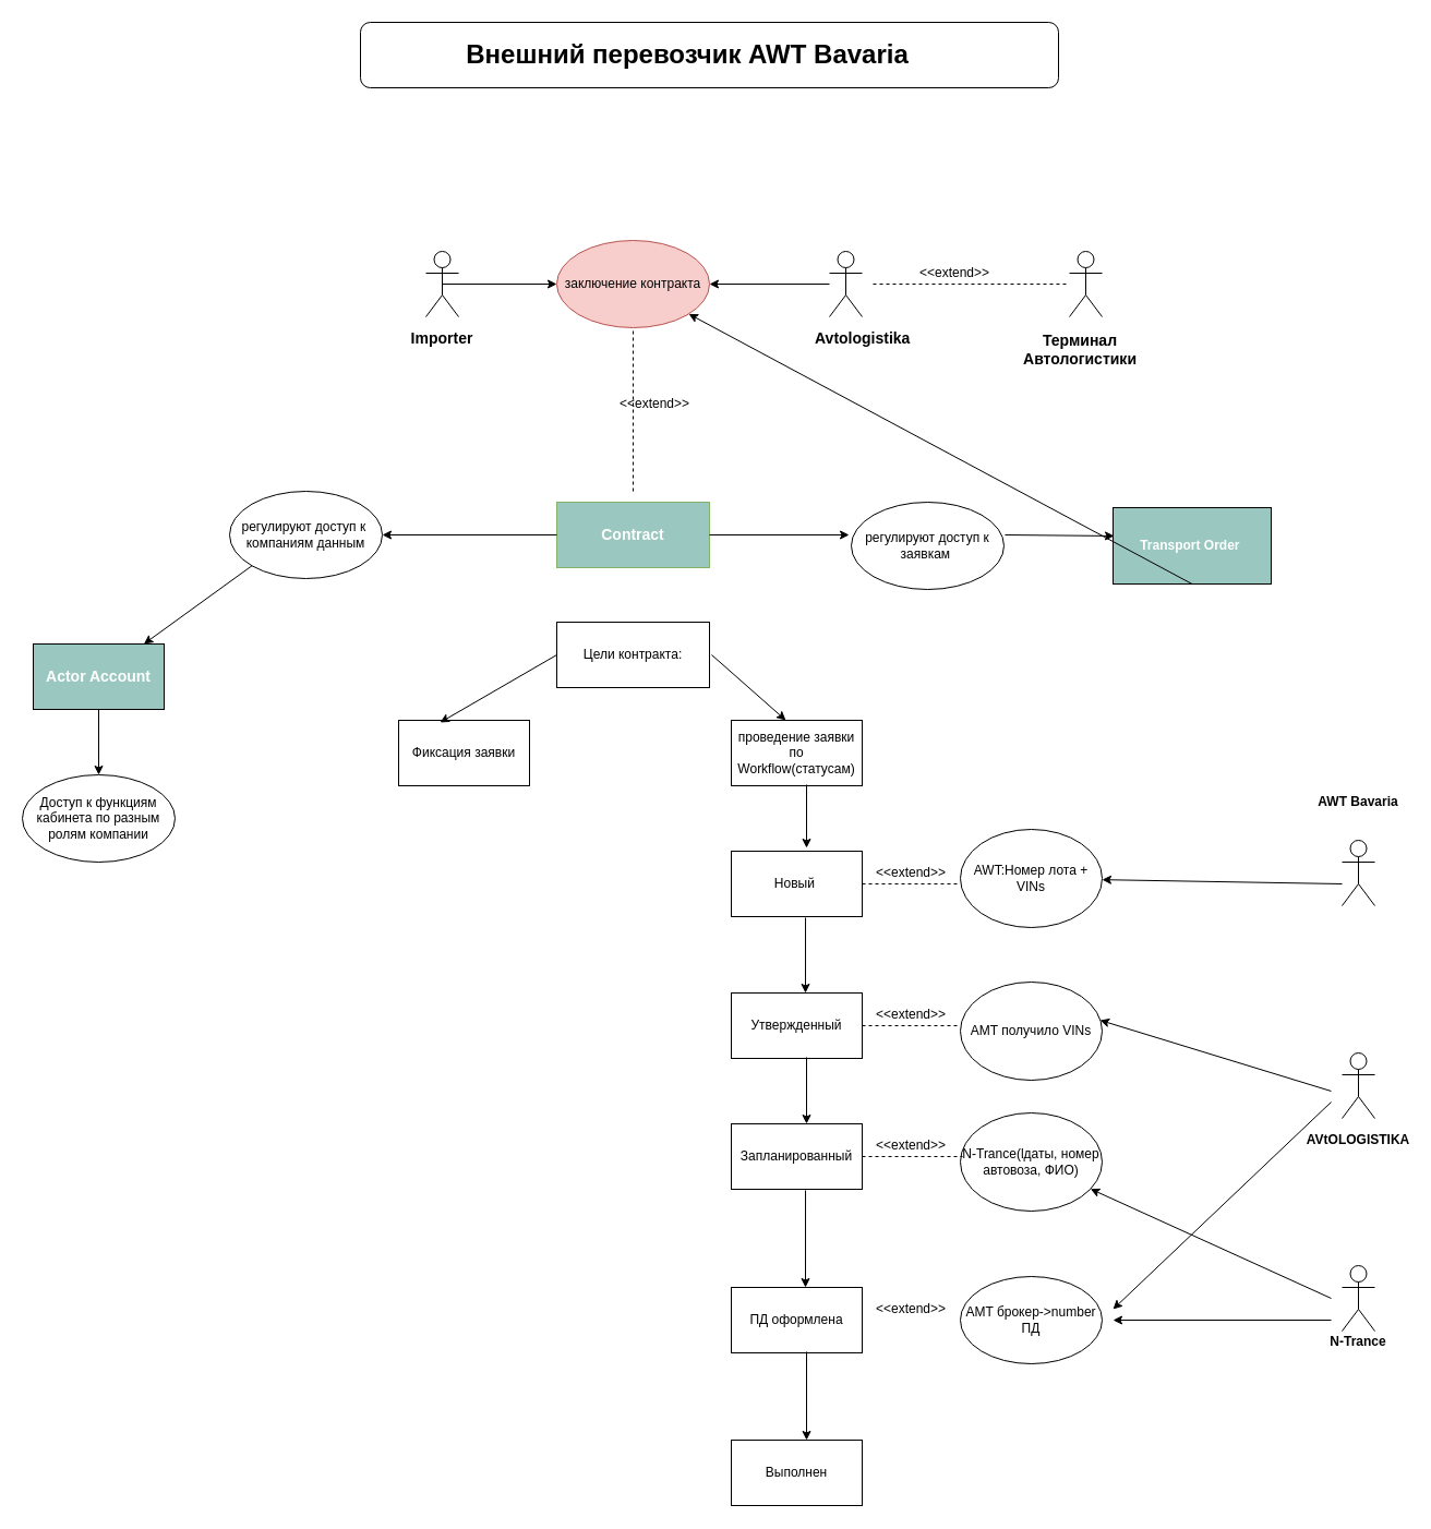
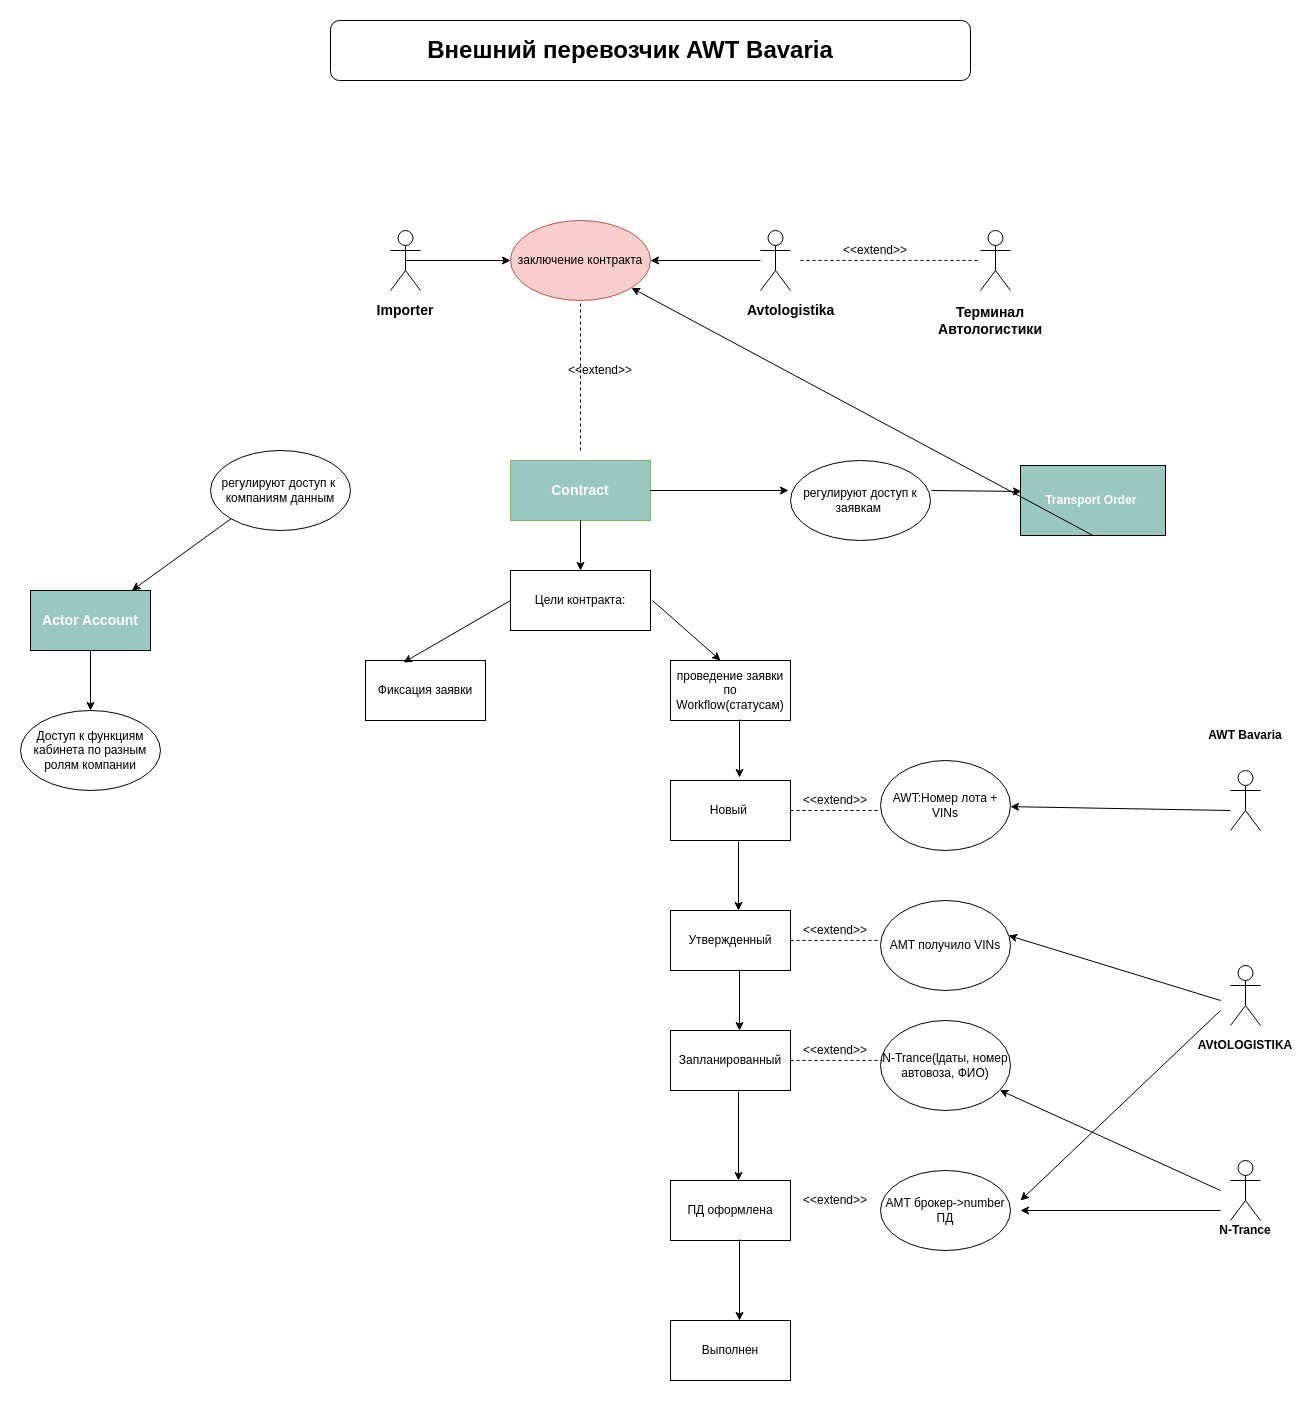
  <mxCell id="0" />
  <mxCell id="1" parent="0" />
  <mxCell id="2" value="Цели контракта:" style="rounded=0;whiteSpace=wrap;html=1;" vertex="1" parent="1"><mxGeometry x="510" y="570" width="140" height="60" as="geometry" /></mxCell>
  <mxCell id="3" value="Фиксация заявки" style="rounded=0;whiteSpace=wrap;html=1;" vertex="1" parent="1"><mxGeometry x="365" y="660" width="120" height="60" as="geometry" /></mxCell>
  <mxCell id="4" value="проведение заявки по Workflow(статусам)" style="rounded=0;whiteSpace=wrap;html=1;" vertex="1" parent="1"><mxGeometry x="670" y="660" width="120" height="60" as="geometry" /></mxCell>
  <mxCell id="5" value="" style="endArrow=classic;html=1;entryX=0.575;entryY=-0.05;entryDx=0;entryDy=0;entryPerimeter=0;" edge="1" parent="1" target="6"><mxGeometry width="50" height="50" relative="1" as="geometry"><mxPoint x="739" y="719" as="sourcePoint" /><mxPoint x="738" y="770" as="targetPoint" /></mxGeometry></mxCell>
  <mxCell id="6" value="Новый&amp;nbsp;" style="rounded=0;whiteSpace=wrap;html=1;" vertex="1" parent="1"><mxGeometry x="670" y="780" width="120" height="60" as="geometry" /></mxCell>
  <mxCell id="7" value="" style="endArrow=classic;html=1;exitX=0;exitY=0.5;exitDx=0;exitDy=0;entryX=0.317;entryY=0.033;entryDx=0;entryDy=0;entryPerimeter=0;" edge="1" parent="1" source="2" target="3"><mxGeometry width="50" height="50" relative="1" as="geometry"><mxPoint x="380" y="650" as="sourcePoint" /><mxPoint x="430" y="600" as="targetPoint" /></mxGeometry></mxCell>
  <mxCell id="8" value="" style="endArrow=classic;html=1;" edge="1" parent="1"><mxGeometry width="50" height="50" relative="1" as="geometry"><mxPoint x="652" y="600" as="sourcePoint" /><mxPoint x="720" y="660" as="targetPoint" /></mxGeometry></mxCell>
  <mxCell id="9" value="" style="endArrow=classic;html=1;exitX=0.567;exitY=1.017;exitDx=0;exitDy=0;exitPerimeter=0;" edge="1" parent="1" source="6"><mxGeometry width="50" height="50" relative="1" as="geometry"><mxPoint x="730" y="960" as="sourcePoint" /><mxPoint x="738" y="910" as="targetPoint" /></mxGeometry></mxCell>
  <mxCell id="10" value="Утвержденный" style="rounded=0;whiteSpace=wrap;html=1;" vertex="1" parent="1"><mxGeometry x="670" y="910" width="120" height="60" as="geometry" /></mxCell>
  <mxCell id="11" value="" style="endArrow=none;dashed=1;html=1;exitX=1;exitY=0.5;exitDx=0;exitDy=0;" edge="1" parent="1" source="6"><mxGeometry width="50" height="50" relative="1" as="geometry"><mxPoint x="830" y="850" as="sourcePoint" /><mxPoint x="880" y="810" as="targetPoint" /></mxGeometry></mxCell>
  <mxCell id="12" value="" style="endArrow=none;dashed=1;html=1;exitX=1;exitY=0.5;exitDx=0;exitDy=0;" edge="1" parent="1" source="10"><mxGeometry width="50" height="50" relative="1" as="geometry"><mxPoint x="850" y="970" as="sourcePoint" /><mxPoint x="880" y="940" as="targetPoint" /></mxGeometry></mxCell>
  <mxCell id="13" value="&lt;span style=&quot;white-space: normal&quot;&gt;AWT:Номер лота + VINs&lt;/span&gt;" style="ellipse;whiteSpace=wrap;html=1;" vertex="1" parent="1"><mxGeometry x="880" y="760" width="130" height="90" as="geometry" /></mxCell>
  <mxCell id="14" value="AMT получило VINs" style="ellipse;whiteSpace=wrap;html=1;" vertex="1" parent="1"><mxGeometry x="880" y="900" width="130" height="90" as="geometry" /></mxCell>
  <mxCell id="15" value="" style="endArrow=classic;html=1;exitX=0.575;exitY=0.983;exitDx=0;exitDy=0;exitPerimeter=0;" edge="1" parent="1" source="10"><mxGeometry width="50" height="50" relative="1" as="geometry"><mxPoint x="730" y="1080" as="sourcePoint" /><mxPoint x="739" y="1030" as="targetPoint" /></mxGeometry></mxCell>
  <mxCell id="16" value="Запланированный" style="rounded=0;whiteSpace=wrap;html=1;" vertex="1" parent="1"><mxGeometry x="670" y="1030" width="120" height="60" as="geometry" /></mxCell>
  <mxCell id="17" value="N-Trance(lдаты, номер автовоза, ФИО)" style="ellipse;whiteSpace=wrap;html=1;" vertex="1" parent="1"><mxGeometry x="880" y="1020" width="130" height="90" as="geometry" /></mxCell>
  <mxCell id="18" value="" style="endArrow=none;dashed=1;html=1;exitX=1;exitY=0.5;exitDx=0;exitDy=0;" edge="1" parent="1" source="16"><mxGeometry width="50" height="50" relative="1" as="geometry"><mxPoint x="800" y="1090" as="sourcePoint" /><mxPoint x="882" y="1060" as="targetPoint" /></mxGeometry></mxCell>
  <mxCell id="19" value="" style="endArrow=classic;html=1;exitX=0.567;exitY=1.017;exitDx=0;exitDy=0;exitPerimeter=0;" edge="1" parent="1" source="16"><mxGeometry width="50" height="50" relative="1" as="geometry"><mxPoint x="750" y="1210" as="sourcePoint" /><mxPoint x="738" y="1180" as="targetPoint" /></mxGeometry></mxCell>
  <mxCell id="20" value="ПД оформлена" style="rounded=0;whiteSpace=wrap;html=1;" vertex="1" parent="1"><mxGeometry x="670" y="1180" width="120" height="60" as="geometry" /></mxCell>
  <mxCell id="21" value="AMT брокер-&amp;gt;number ПД" style="ellipse;whiteSpace=wrap;html=1;" vertex="1" parent="1"><mxGeometry x="880" y="1170" width="130" height="80" as="geometry" /></mxCell>
  <mxCell id="22" value="&amp;lt;&amp;lt;extend&amp;gt;&amp;gt;" style="text;html=1;strokeColor=none;fillColor=none;align=center;verticalAlign=middle;whiteSpace=wrap;rounded=0;" vertex="1" parent="1"><mxGeometry x="815" y="790" width="40" height="20" as="geometry" /></mxCell>
  <mxCell id="23" value="&amp;lt;&amp;lt;extend&amp;gt;&amp;gt;" style="text;html=1;strokeColor=none;fillColor=none;align=center;verticalAlign=middle;whiteSpace=wrap;rounded=0;" vertex="1" parent="1"><mxGeometry x="815" y="920" width="40" height="20" as="geometry" /></mxCell>
  <mxCell id="24" value="&amp;lt;&amp;lt;extend&amp;gt;&amp;gt;" style="text;html=1;strokeColor=none;fillColor=none;align=center;verticalAlign=middle;whiteSpace=wrap;rounded=0;" vertex="1" parent="1"><mxGeometry x="815" y="1040" width="40" height="20" as="geometry" /></mxCell>
  <mxCell id="25" value="&amp;lt;&amp;lt;extend&amp;gt;&amp;gt;" style="text;html=1;strokeColor=none;fillColor=none;align=center;verticalAlign=middle;whiteSpace=wrap;rounded=0;" vertex="1" parent="1"><mxGeometry x="815" y="1190" width="40" height="20" as="geometry" /></mxCell>
  <mxCell id="26" value="" style="endArrow=classic;html=1;exitX=0.575;exitY=0.983;exitDx=0;exitDy=0;exitPerimeter=0;" edge="1" parent="1" source="20"><mxGeometry width="50" height="50" relative="1" as="geometry"><mxPoint x="720" y="1370" as="sourcePoint" /><mxPoint x="739" y="1320" as="targetPoint" /></mxGeometry></mxCell>
  <mxCell id="27" value="Выполнен" style="rounded=0;whiteSpace=wrap;html=1;" vertex="1" parent="1"><mxGeometry x="670" y="1320" width="120" height="60" as="geometry" /></mxCell>
  <mxCell id="28" value="Actor" style="shape=umlActor;verticalLabelPosition=bottom;labelBackgroundColor=#ffffff;verticalAlign=top;html=1;outlineConnect=0;noLabel=1;" vertex="1" parent="1"><mxGeometry x="1230" y="770" width="30" height="60" as="geometry" /></mxCell>
  <mxCell id="29" value="Actor" style="shape=umlActor;verticalLabelPosition=bottom;labelBackgroundColor=#ffffff;verticalAlign=top;html=1;outlineConnect=0;noLabel=1;" vertex="1" parent="1"><mxGeometry x="1230" y="965" width="30" height="60" as="geometry" /></mxCell>
  <mxCell id="30" value="Actor" style="shape=umlActor;verticalLabelPosition=bottom;labelBackgroundColor=#ffffff;verticalAlign=top;html=1;outlineConnect=0;noLabel=1;" vertex="1" parent="1"><mxGeometry x="1230" y="1160" width="30" height="60" as="geometry" /></mxCell>
  <mxCell id="31" value="&lt;b&gt;AWT Bavaria&lt;/b&gt;" style="text;html=1;strokeColor=none;fillColor=none;align=center;verticalAlign=middle;whiteSpace=wrap;rounded=0;" vertex="1" parent="1"><mxGeometry x="1200" y="720" width="90" height="30" as="geometry" /></mxCell>
  <mxCell id="32" value="&lt;b&gt;AVtOLOGISTIKA&lt;/b&gt;" style="text;html=1;strokeColor=none;fillColor=none;align=center;verticalAlign=middle;whiteSpace=wrap;rounded=0;" vertex="1" parent="1"><mxGeometry x="1225" y="1035" width="40" height="20" as="geometry" /></mxCell>
  <mxCell id="33" value="&lt;b&gt;N-Trance&lt;/b&gt;" style="text;html=1;strokeColor=none;fillColor=none;align=center;verticalAlign=middle;whiteSpace=wrap;rounded=0;" vertex="1" parent="1"><mxGeometry x="1210" y="1220" width="70" height="20" as="geometry" /></mxCell>
  <mxCell id="34" value="" style="endArrow=classic;html=1;" edge="1" parent="1" target="13"><mxGeometry width="50" height="50" relative="1" as="geometry"><mxPoint x="1230" y="810" as="sourcePoint" /><mxPoint x="1170" y="770" as="targetPoint" /></mxGeometry></mxCell>
  <mxCell id="35" value="" style="endArrow=classic;html=1;entryX=0.985;entryY=0.389;entryDx=0;entryDy=0;entryPerimeter=0;" edge="1" parent="1" target="14"><mxGeometry width="50" height="50" relative="1" as="geometry"><mxPoint x="1220" y="1000" as="sourcePoint" /><mxPoint x="1180" y="940" as="targetPoint" /></mxGeometry></mxCell>
  <mxCell id="36" value="" style="endArrow=classic;html=1;" edge="1" parent="1" target="17"><mxGeometry width="50" height="50" relative="1" as="geometry"><mxPoint x="1220" y="1190" as="sourcePoint" /><mxPoint x="1130" y="1080" as="targetPoint" /></mxGeometry></mxCell>
  <mxCell id="37" value="" style="endArrow=classic;html=1;" edge="1" parent="1"><mxGeometry width="50" height="50" relative="1" as="geometry"><mxPoint x="1220" y="1010" as="sourcePoint" /><mxPoint x="1020" y="1200" as="targetPoint" /></mxGeometry></mxCell>
  <mxCell id="38" value="&lt;b&gt;&lt;font style=&quot;font-size: 24px&quot;&gt;Внешний перевозчик AWT Bavaria&lt;/font&gt;&lt;/b&gt;" style="text;html=1;strokeColor=none;fillColor=none;align=center;verticalAlign=middle;whiteSpace=wrap;rounded=0;" vertex="1" parent="1"><mxGeometry x="310" width="640" height="60" as="geometry" y="20" /></mxCell>
  <mxCell id="39" value="&lt;b&gt;Transport Order&amp;nbsp;&lt;/b&gt;" style="rounded=0;whiteSpace=wrap;html=1;labelBackgroundColor=none;fillColor=#9AC7BF;fontColor=#FFFFFF;labelBorderColor=none;" vertex="1" parent="1"><mxGeometry x="1020" y="465" width="145" height="70" as="geometry" /></mxCell>
  <mxCell id="40" value="&lt;font style=&quot;font-size: 14px&quot; color=&quot;#ffffff&quot;&gt;&lt;b&gt;Contract&lt;/b&gt;&lt;/font&gt;" style="rounded=0;whiteSpace=wrap;html=1;labelBackgroundColor=none;fillColor=#9AC7BF;strokeColor=#82b366;" vertex="1" parent="1"><mxGeometry x="510" y="460" width="140" height="60" as="geometry" /></mxCell>
+ <mxCell id="41" value="" style="endArrow=classic;html=1;fontColor=#FFFFFF;entryX=0.5;entryY=0;entryDx=0;entryDy=0;" edge="1" parent="1" source="40" target="2"><mxGeometry width="50" height="50" relative="1" as="geometry"><mxPoint x="560" y="610" as="sourcePoint" /><mxPoint x="610" y="560" as="targetPoint" /></mxGeometry></mxCell>
  <mxCell id="42" value="" style="endArrow=classic;html=1;fontColor=#FFFFFF;" edge="1" parent="1"><mxGeometry width="50" height="50" relative="1" as="geometry"><mxPoint x="1220" y="1210" as="sourcePoint" /><mxPoint x="1020" y="1210" as="targetPoint" /></mxGeometry></mxCell>
  <mxCell id="43" value="&lt;font style=&quot;font-size: 14px&quot;&gt;&lt;b&gt;Actor Account&lt;/b&gt;&lt;/font&gt;" style="rounded=0;whiteSpace=wrap;html=1;labelBackgroundColor=none;fillColor=#9AC7BF;fontColor=#FFFFFF;" vertex="1" parent="1"><mxGeometry x="30" y="590" width="120" height="60" as="geometry" /></mxCell>
  <mxCell id="44" value="&lt;font color=&quot;#000000&quot;&gt;регулируют доступ к&amp;nbsp; компаниям данным&lt;/font&gt;" style="ellipse;whiteSpace=wrap;html=1;labelBackgroundColor=none;fillColor=none;fontColor=#FFFFFF;" vertex="1" parent="1"><mxGeometry x="210" y="450" width="140" height="80" as="geometry" /></mxCell>
- <mxCell id="45" value="" style="endArrow=classic;html=1;fontColor=#FFFFFF;exitX=0;exitY=0.5;exitDx=0;exitDy=0;entryX=1;entryY=0.5;entryDx=0;entryDy=0;" edge="1" parent="1" source="40" target="44"><mxGeometry width="50" height="50" relative="1" as="geometry"><mxPoint x="420" y="500" as="sourcePoint" /><mxPoint x="470" y="450" as="targetPoint" /></mxGeometry></mxCell>
  <mxCell id="46" value="Actor" style="shape=umlActor;verticalLabelPosition=bottom;labelBackgroundColor=#ffffff;verticalAlign=top;html=1;outlineConnect=0;fillColor=none;fontColor=#FFFFFF;" vertex="1" parent="1"><mxGeometry x="390" y="230" width="30" height="60" as="geometry" /></mxCell>
  <mxCell id="47" value="Actor" style="shape=umlActor;verticalLabelPosition=bottom;labelBackgroundColor=#ffffff;verticalAlign=top;html=1;outlineConnect=0;fillColor=none;fontColor=#FFFFFF;" vertex="1" parent="1"><mxGeometry x="760" y="230" width="30" height="60" as="geometry" /></mxCell>
  <mxCell id="48" value="Text" style="text;html=1;strokeColor=none;fillColor=none;align=center;verticalAlign=middle;whiteSpace=wrap;rounded=0;labelBackgroundColor=none;fontColor=#FFFFFF;" vertex="1" parent="1"><mxGeometry x="450" y="300" width="40" height="20" as="geometry" /></mxCell>
  <mxCell id="49" value="&lt;font color=&quot;#000000&quot;&gt;заключение контракта&lt;/font&gt;" style="ellipse;whiteSpace=wrap;html=1;labelBackgroundColor=none;fillColor=#f8cecc;strokeColor=#b85450;" vertex="1" parent="1"><mxGeometry x="510" y="220" width="140" height="80" as="geometry" /></mxCell>
  <mxCell id="50" value="&lt;span style=&quot;color: rgb(0 , 0 , 0)&quot;&gt;&lt;b&gt;&lt;font style=&quot;font-size: 14px&quot;&gt;Importer&lt;/font&gt;&lt;/b&gt;&lt;/span&gt;" style="text;html=1;strokeColor=none;fillColor=none;align=center;verticalAlign=middle;whiteSpace=wrap;rounded=0;labelBackgroundColor=none;fontColor=#FFFFFF;" vertex="1" parent="1"><mxGeometry x="385" y="300" width="40" height="20" as="geometry" /></mxCell>
  <mxCell id="51" value="&lt;font color=&quot;#000000&quot; style=&quot;font-size: 14px&quot;&gt;&lt;b&gt;Avtologistika&lt;/b&gt;&lt;/font&gt;" style="text;html=1;fontColor=#FFFFFF;" vertex="1" parent="1"><mxGeometry x="745" y="295" width="70" height="30" as="geometry" /></mxCell>
  <mxCell id="52" value="" style="endArrow=classic;html=1;fontColor=#FFFFFF;entryX=0;entryY=0.5;entryDx=0;entryDy=0;exitX=0.5;exitY=0.5;exitDx=0;exitDy=0;exitPerimeter=0;" edge="1" parent="1" source="46" target="49"><mxGeometry width="50" height="50" relative="1" as="geometry"><mxPoint x="410" y="270" as="sourcePoint" /><mxPoint x="500" y="250" as="targetPoint" /></mxGeometry></mxCell>
  <mxCell id="53" value="" style="endArrow=classic;html=1;fontColor=#FFFFFF;entryX=1;entryY=0.5;entryDx=0;entryDy=0;" edge="1" parent="1" target="49"><mxGeometry width="50" height="50" relative="1" as="geometry"><mxPoint x="760" y="260" as="sourcePoint" /><mxPoint x="720" y="310" as="targetPoint" /></mxGeometry></mxCell>
  <mxCell id="54" value="" style="endArrow=none;dashed=1;html=1;fontColor=#FFFFFF;entryX=0.5;entryY=1;entryDx=0;entryDy=0;" edge="1" parent="1" target="49"><mxGeometry width="50" height="50" relative="1" as="geometry"><mxPoint x="580" y="450" as="sourcePoint" /><mxPoint x="610" y="340" as="targetPoint" /></mxGeometry></mxCell>
  <mxCell id="55" value="" style="endArrow=classic;html=1;fontColor=#FFFFFF;exitX=0;exitY=1;exitDx=0;exitDy=0;" edge="1" parent="1" source="44" target="43"><mxGeometry width="50" height="50" relative="1" as="geometry"><mxPoint x="210" y="640" as="sourcePoint" /><mxPoint x="260" y="590" as="targetPoint" /></mxGeometry></mxCell>
  <mxCell id="56" value="&amp;lt;&amp;lt;extend&amp;gt;&amp;gt;" style="text;html=1;strokeColor=none;fillColor=none;align=center;verticalAlign=middle;whiteSpace=wrap;rounded=0;" vertex="1" parent="1"><mxGeometry x="580" y="360" width="40" height="20" as="geometry" /></mxCell>
  <mxCell id="57" value="" style="endArrow=classic;html=1;fontColor=#FFFFFF;exitX=1.007;exitY=0.375;exitDx=0;exitDy=0;exitPerimeter=0;entryX=0.007;entryY=0.371;entryDx=0;entryDy=0;entryPerimeter=0;" edge="1" parent="1" source="59" target="39"><mxGeometry width="50" height="50" relative="1" as="geometry"><mxPoint x="310" y="870" as="sourcePoint" /><mxPoint x="340" y="619" as="targetPoint" /></mxGeometry></mxCell>
  <mxCell id="58" value="" style="rounded=1;whiteSpace=wrap;html=1;labelBackgroundColor=none;fillColor=none;fontColor=#FFFFFF;" vertex="1" parent="1"><mxGeometry x="330" width="640" height="60" as="geometry" y="20" /></mxCell>
- <mxCell id="59" value="&lt;font color=&quot;#000000&quot;&gt;регулируют доступ к заявкам&amp;nbsp;&lt;/font&gt;" style="ellipse;whiteSpace=wrap;html=1;labelBackgroundColor=none;fillColor=none;fontColor=#FFFFFF;" vertex="1" parent="1"><mxGeometry x="780" y="460" width="140" height="80" as="geometry" /></mxCell>
+ <mxCell id="59" value="&lt;font color=&quot;#000000&quot;&gt;регулируют доступ к заявкам&amp;nbsp;&lt;/font&gt;" style="ellipse;whiteSpace=wrap;html=1;labelBackgroundColor=none;fillColor=none;fontColor=#FFFFFF;" vertex="1" parent="1"><mxGeometry x="790" y="460" width="140" height="80" as="geometry" /></mxCell>
  <mxCell id="60" value="" style="endArrow=classic;html=1;fontColor=#FFFFFF;exitX=1;exitY=0.5;exitDx=0;exitDy=0;entryX=-0.014;entryY=0.375;entryDx=0;entryDy=0;entryPerimeter=0;" edge="1" parent="1" source="40" target="59"><mxGeometry width="50" height="50" relative="1" as="geometry"><mxPoint x="670" y="500" as="sourcePoint" /><mxPoint x="720" y="450" as="targetPoint" /></mxGeometry></mxCell>
  <mxCell id="61" value="" style="endArrow=classic;html=1;fontColor=#FFFFFF;exitX=0.5;exitY=1;exitDx=0;exitDy=0;" edge="1" parent="1" source="39" target="49"><mxGeometry width="50" height="50" relative="1" as="geometry"><mxPoint x="880" y="670" as="sourcePoint" /><mxPoint x="930" y="620" as="targetPoint" /></mxGeometry></mxCell>
  <mxCell id="62" value="Доступ к функциям кабинета по разным ролям компании" style="ellipse;whiteSpace=wrap;html=1;labelBackgroundColor=none;fillColor=none;fontColor=#000000;" vertex="1" parent="1"><mxGeometry y="710" width="140" height="80" as="geometry" x="20" /></mxCell>
  <mxCell id="63" value="" style="endArrow=classic;html=1;fontColor=#FFFFFF;exitX=0.5;exitY=1;exitDx=0;exitDy=0;" edge="1" parent="1" source="43" target="62"><mxGeometry width="50" height="50" relative="1" as="geometry"><mxPoint x="270" y="790" as="sourcePoint" /><mxPoint x="320" y="740" as="targetPoint" /></mxGeometry></mxCell>
  <mxCell id="64" value="Actor" style="shape=umlActor;verticalLabelPosition=bottom;labelBackgroundColor=#ffffff;verticalAlign=top;html=1;outlineConnect=0;fillColor=none;fontColor=#FFFFFF;" vertex="1" parent="1"><mxGeometry x="980" y="230" width="30" height="60" as="geometry" /></mxCell>
  <mxCell id="65" value="" style="endArrow=none;dashed=1;html=1;fontColor=#FFFFFF;" edge="1" parent="1" target="64"><mxGeometry width="50" height="50" relative="1" as="geometry"><mxPoint x="800" y="260" as="sourcePoint" /><mxPoint x="980" y="240" as="targetPoint" /></mxGeometry></mxCell>
  <mxCell id="66" value="&amp;lt;&amp;lt;extend&amp;gt;&amp;gt;" style="text;html=1;strokeColor=none;fillColor=none;align=center;verticalAlign=middle;whiteSpace=wrap;rounded=0;" vertex="1" parent="1"><mxGeometry x="855" y="240" width="40" height="20" as="geometry" /></mxCell>
  <mxCell id="67" value="&lt;font color=&quot;#000000&quot; style=&quot;font-size: 14px&quot;&gt;&lt;b&gt;Терминал Автологистики&lt;/b&gt;&lt;/font&gt;" style="text;html=1;strokeColor=none;fillColor=none;align=center;verticalAlign=middle;whiteSpace=wrap;rounded=0;labelBackgroundColor=none;fontColor=#FFFFFF;" vertex="1" parent="1"><mxGeometry x="970" y="310" width="40" height="20" as="geometry" /></mxCell>
